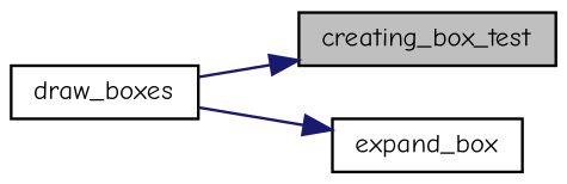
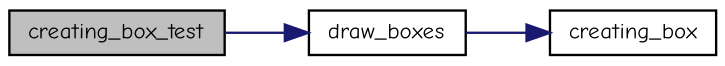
  digraph {
    fontname="Comic Neue"
    rankdir=LR
    node [color=black fillcolor=white fontname="Comic Neue" fontsize=10 shape=record style=filled]
    edge [color=midnightblue fontname="Comic Neue" fontsize=10 labelfontname=Helvetica labelfontsize=10 style=solid]
    n1 [fillcolor=grey75 fontcolor=black height=0.2 label=creating_box_test width=0.4]
    n2 [height=0.2 label=draw_boxes width=0.4]
-   n3 [height=0.2 label=expand_box width=0.4]
-   n2 -> n1
+   n3 [height=0.2 label=creating_box width=0.4]
+   n1 -> n2
    n2 -> n3
  }
